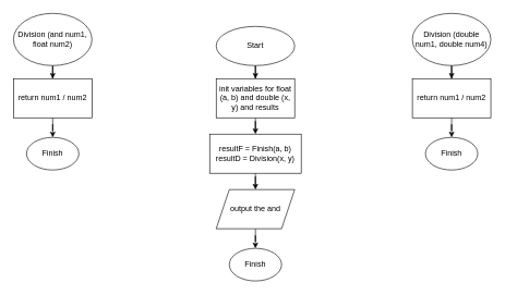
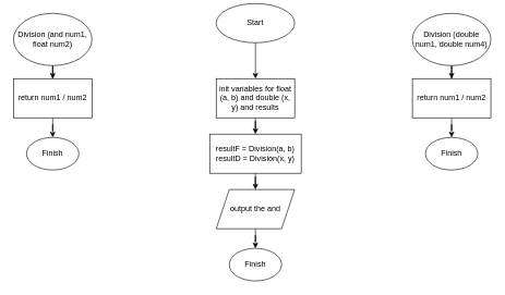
  <mxCell id="0" />
  <mxCell id="1" parent="0" />
  <mxCell id="2" value="" style="edgeStyle=orthogonalEdgeStyle;rounded=0;orthogonalLoop=1;jettySize=auto;html=1;" edge="1" parent="1" source="3" target="12"><mxGeometry relative="1" as="geometry" /></mxCell>
  <mxCell id="3" value="Division (double num1, double num4)" style="ellipse;whiteSpace=wrap;html=1;" vertex="1" parent="1"><mxGeometry x="630" y="20" width="120" height="80" as="geometry" /></mxCell>
  <mxCell id="4" value="" style="edgeStyle=orthogonalEdgeStyle;rounded=0;orthogonalLoop=1;jettySize=auto;html=1;" edge="1" parent="1" source="5" target="9"><mxGeometry relative="1" as="geometry" /></mxCell>
  <mxCell id="5" value="Division (and num1, float num2)" style="ellipse;whiteSpace=wrap;html=1;" vertex="1" parent="1"><mxGeometry x="20" y="20" width="120" height="80" as="geometry" /></mxCell>
  <mxCell id="6" value="" style="edgeStyle=orthogonalEdgeStyle;rounded=0;orthogonalLoop=1;jettySize=auto;html=1;" edge="1" parent="1" source="7" target="15"><mxGeometry relative="1" as="geometry" /></mxCell>
- <mxCell id="7" value="Start" style="ellipse;whiteSpace=wrap;html=1;" vertex="1" parent="1"><mxGeometry x="330" y="40" width="120" height="60" as="geometry" /></mxCell>
+ <mxCell id="7" value="Start" style="ellipse;whiteSpace=wrap;html=1;" vertex="1" parent="1"><mxGeometry x="330" y="5" width="120" height="60" as="geometry" /></mxCell>
  <mxCell id="8" value="" style="edgeStyle=orthogonalEdgeStyle;rounded=0;orthogonalLoop=1;jettySize=auto;html=1;" edge="1" parent="1" source="9" target="10"><mxGeometry relative="1" as="geometry" /></mxCell>
  <mxCell id="9" value="return num1 / num2" style="whiteSpace=wrap;html=1;" vertex="1" parent="1"><mxGeometry x="20" y="120" width="120" height="60" as="geometry" /></mxCell>
  <mxCell id="10" value="Finish" style="ellipse;whiteSpace=wrap;html=1;" vertex="1" parent="1"><mxGeometry x="40" y="210" width="80" height="50" as="geometry" /></mxCell>
  <mxCell id="11" value="" style="edgeStyle=orthogonalEdgeStyle;rounded=0;orthogonalLoop=1;jettySize=auto;html=1;" edge="1" parent="1" source="12" target="13"><mxGeometry relative="1" as="geometry" /></mxCell>
  <mxCell id="12" value="return num1 / num2" style="whiteSpace=wrap;html=1;" vertex="1" parent="1"><mxGeometry x="630" y="120" width="120" height="60" as="geometry" /></mxCell>
  <mxCell id="13" value="Finish" style="ellipse;whiteSpace=wrap;html=1;" vertex="1" parent="1"><mxGeometry x="650" y="210" width="80" height="50" as="geometry" /></mxCell>
  <mxCell id="14" value="" style="edgeStyle=orthogonalEdgeStyle;rounded=0;orthogonalLoop=1;jettySize=auto;html=1;" edge="1" parent="1" source="15" target="17"><mxGeometry relative="1" as="geometry" /></mxCell>
  <mxCell id="15" value="init variables for float (a, b) and double (x, y) and results" style="whiteSpace=wrap;html=1;" vertex="1" parent="1"><mxGeometry x="330" y="120" width="120" height="60" as="geometry" /></mxCell>
  <mxCell id="16" value="" style="edgeStyle=orthogonalEdgeStyle;rounded=0;orthogonalLoop=1;jettySize=auto;html=1;" edge="1" parent="1" source="17" target="19"><mxGeometry relative="1" as="geometry" /></mxCell>
- <mxCell id="17" value="resultF = Finish(a, b)&lt;div&gt;resultD = Division(x, y)&lt;/div&gt;" style="whiteSpace=wrap;html=1;" vertex="1" parent="1"><mxGeometry x="320" y="205" width="140" height="60" as="geometry" /></mxCell>
+ <mxCell id="17" value="resultF = Division(a, b)&lt;div&gt;resultD = Division(x, y)&lt;/div&gt;" style="whiteSpace=wrap;html=1;" vertex="1" parent="1"><mxGeometry x="320" y="205" width="140" height="60" as="geometry" /></mxCell>
  <mxCell id="18" value="" style="edgeStyle=orthogonalEdgeStyle;rounded=0;orthogonalLoop=1;jettySize=auto;html=1;" edge="1" parent="1" source="19" target="20"><mxGeometry relative="1" as="geometry" /></mxCell>
  <mxCell id="19" value="output the and" style="shape=parallelogram;perimeter=parallelogramPerimeter;whiteSpace=wrap;html=1;fixedSize=1;" vertex="1" parent="1"><mxGeometry x="330" y="290" width="120" height="60" as="geometry" /></mxCell>
  <mxCell id="20" value="Finish" style="ellipse;whiteSpace=wrap;html=1;" vertex="1" parent="1"><mxGeometry x="350" y="380" width="80" height="50" as="geometry" /></mxCell>
